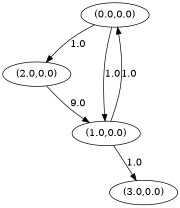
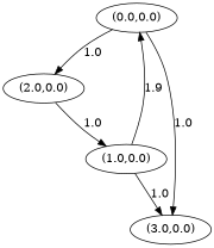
  digraph {
    n1 [label="(0.0,0.0)"]
    n2 [label="(1.0,0.0)"]
    n3 [label="(2.0,0.0)"]
    n4 [label="(3.0,0.0)"]
-   n1 -> n2 [label=1.0]
+   n1 -> n4 [label=1.0]
    n1 -> n3 [label=1.0]
-   n2 -> n1 [label=1.0]
+   n2 -> n1 [label=1.9]
    n2 -> n4 [label=1.0]
-   n3 -> n2 [label=9.0]
+   n3 -> n2 [label=1.0]
  }
